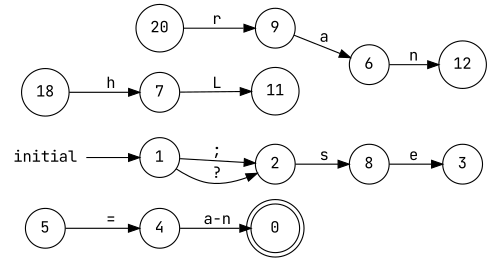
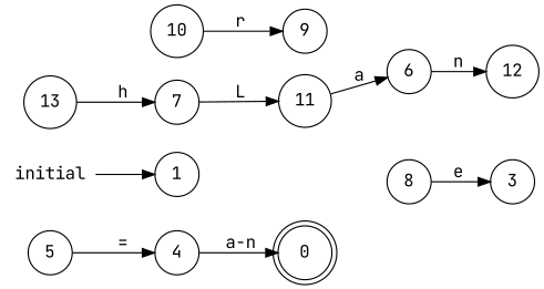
  digraph {
    fontname="JetBrains Mono"
    rankdir=LR
    node [fontname="JetBrains Mono" shape=circle]
    edge [fontname="JetBrains Mono"]
    0 [shape=doublecircle]
    1
-   2
    8
    initial [shape=plaintext]
    3
-   10 [label=20]
+   10
    9
    4
    5
    6
    12
    7
    11
-   13 [label=18]
-   1 -> 2 [label=";"]
-   1 -> 2 [label="?"]
-   2 -> 8 [label=s]
+   13
    8 -> 3 [label=e]
    initial -> 1
    10 -> 9 [label=r]
    4 -> 0 [label="a-n"]
    5 -> 4 [label="="]
    6 -> 12 [label=n]
    7 -> 11 [label=L]
-   9 -> 6 [label=a]
+   11 -> 6 [label=a]
    13 -> 7 [label=h]
  }
